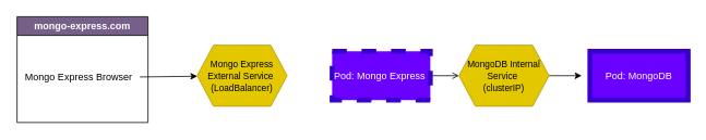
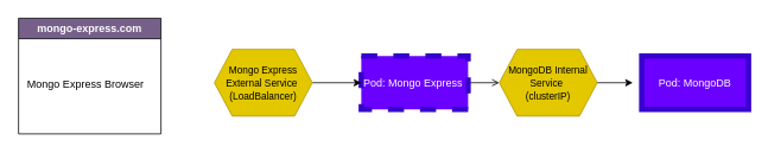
  <mxCell id="0" />
  <mxCell id="1" parent="0" />
  <mxCell id="2" value="" style="edgeStyle=none;html=1;endArrow=open;" edge="1" parent="1" source="3" target="10"><mxGeometry relative="1" as="geometry" /></mxCell>
  <mxCell id="3" value="Pod: Mongo Express&amp;nbsp;" style="rounded=0;whiteSpace=wrap;html=1;strokeColor=#3700CC;strokeWidth=6;fillColor=#6a00ff;fontColor=#ffffff;dashed=1;" vertex="1" parent="1"><mxGeometry x="405" y="62.5" width="120" height="60" as="geometry" /></mxCell>
+ <mxCell id="4" value="" style="edgeStyle=none;html=1;" edge="1" parent="1" source="5" target="3"><mxGeometry relative="1" as="geometry" /></mxCell>
  <mxCell id="5" value="&lt;font style=&quot;font-size: 11px;&quot;&gt;Mongo Express External Service&amp;nbsp;&lt;br&gt;(LoadBalancer)&lt;/font&gt;" style="shape=hexagon;perimeter=hexagonPerimeter2;whiteSpace=wrap;html=1;fixedSize=1;fillColor=#e3c800;fontColor=#000000;strokeColor=#B09500;" vertex="1" parent="1"><mxGeometry x="240" y="55" width="110" height="75" as="geometry" /></mxCell>
  <mxCell id="6" value="mongo-express.com" style="swimlane;whiteSpace=wrap;html=1;fillColor=#76608A;fontColor=#ffffff;strokeColor=default;perimeterSpacing=3;" vertex="1" parent="1"><mxGeometry x="20" y="20" width="160" height="130" as="geometry" /></mxCell>
  <mxCell id="7" value="Mongo Express Browser" style="text;html=1;align=center;verticalAlign=middle;resizable=0;points=[];autosize=1;" vertex="1" parent="6"><mxGeometry y="60" width="150" height="30" as="geometry" /></mxCell>
- <mxCell id="8" value="" style="edgeStyle=none;html=1;" edge="1" parent="1" source="7" target="5"><mxGeometry relative="1" as="geometry" /></mxCell>
  <mxCell id="9" value="" style="edgeStyle=none;html=1;fontSize=11;" edge="1" parent="1" source="10"><mxGeometry relative="1" as="geometry"><mxPoint x="710" y="92.5" as="targetPoint" /></mxGeometry></mxCell>
  <mxCell id="10" value="&lt;font style=&quot;font-size: 11px;&quot;&gt;MongoDB Internal Service&amp;nbsp;&lt;br&gt;(clusterIP)&lt;/font&gt;" style="shape=hexagon;perimeter=hexagonPerimeter2;whiteSpace=wrap;html=1;fixedSize=1;fillColor=#e3c800;fontColor=#000000;strokeColor=#B09500;" vertex="1" parent="1"><mxGeometry x="560" y="55" width="110" height="75" as="geometry" /></mxCell>
  <mxCell id="11" value="Pod: MongoDB" style="rounded=0;whiteSpace=wrap;html=1;strokeColor=#3700CC;strokeWidth=6;fillColor=#6a00ff;fontColor=#ffffff;" vertex="1" parent="1"><mxGeometry x="720" y="62.5" width="120" height="60" as="geometry" /></mxCell>
